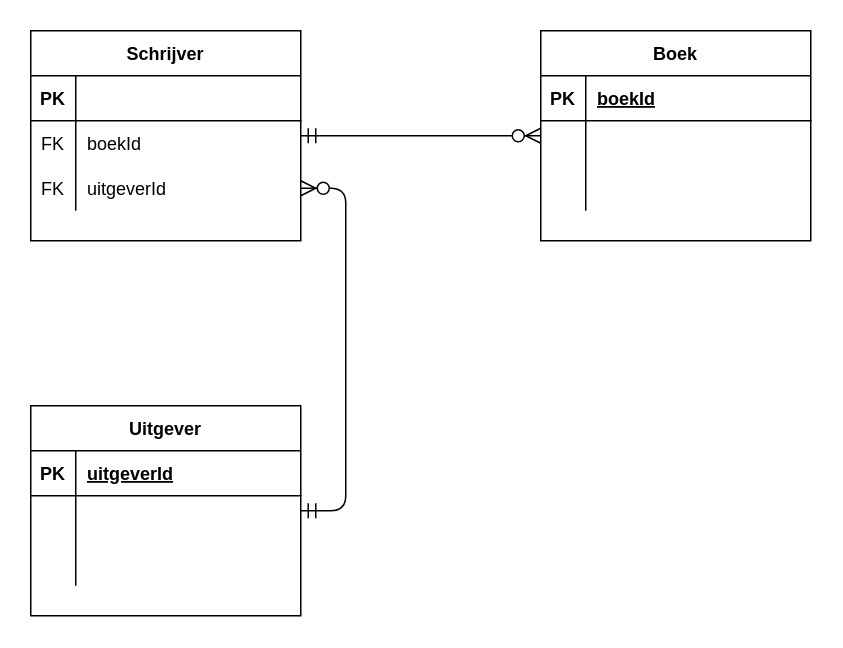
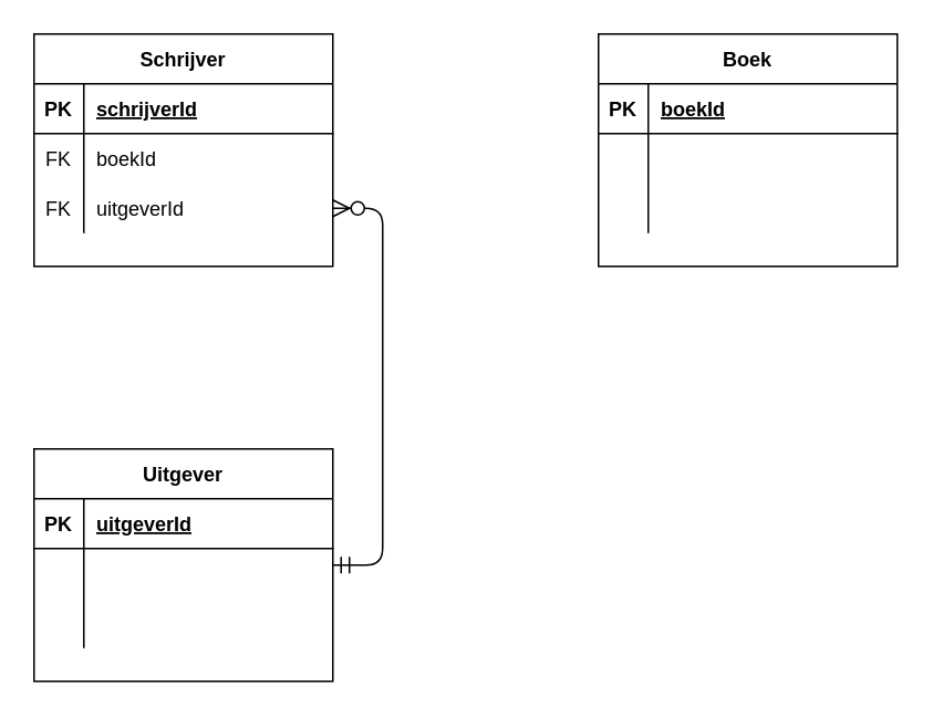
  <mxCell id="0" />
  <mxCell id="1" parent="0" />
  <mxCell id="2" value="Schrijver" style="shape=table;startSize=30;container=1;collapsible=1;childLayout=tableLayout;fixedRows=1;rowLines=0;fontStyle=1;align=center;resizeLast=1;" vertex="1" parent="1"><mxGeometry x="20" y="20" width="180" height="140" as="geometry" /></mxCell>
  <mxCell id="3" value="" style="shape=partialRectangle;collapsible=0;dropTarget=0;pointerEvents=0;fillColor=none;top=0;left=0;bottom=1;right=0;points=[[0,0.5],[1,0.5]];portConstraint=eastwest;" vertex="1" parent="2"><mxGeometry y="30" width="180" height="30" as="geometry" /></mxCell>
  <mxCell id="4" value="PK" style="shape=partialRectangle;connectable=0;fillColor=none;top=0;left=0;bottom=0;right=0;fontStyle=1;overflow=hidden;" vertex="1" parent="3"><mxGeometry width="30" height="30" as="geometry" /></mxCell>
+ <mxCell id="5" value="schrijverId" style="shape=partialRectangle;connectable=0;fillColor=none;top=0;left=0;bottom=0;right=0;align=left;spacingLeft=6;fontStyle=5;overflow=hidden;" vertex="1" parent="3"><mxGeometry x="30" width="150" height="30" as="geometry" /></mxCell>
  <mxCell id="6" value="" style="shape=partialRectangle;collapsible=0;dropTarget=0;pointerEvents=0;fillColor=none;top=0;left=0;bottom=0;right=0;points=[[0,0.5],[1,0.5]];portConstraint=eastwest;" vertex="1" parent="2"><mxGeometry y="60" width="180" height="30" as="geometry" /></mxCell>
  <mxCell id="7" value="FK" style="shape=partialRectangle;connectable=0;fillColor=none;top=0;left=0;bottom=0;right=0;editable=1;overflow=hidden;" vertex="1" parent="6"><mxGeometry width="30" height="30" as="geometry" /></mxCell>
  <mxCell id="8" value="boekId" style="shape=partialRectangle;connectable=0;fillColor=none;top=0;left=0;bottom=0;right=0;align=left;spacingLeft=6;overflow=hidden;" vertex="1" parent="6"><mxGeometry x="30" width="150" height="30" as="geometry" /></mxCell>
  <mxCell id="9" value="" style="shape=partialRectangle;collapsible=0;dropTarget=0;pointerEvents=0;fillColor=none;top=0;left=0;bottom=0;right=0;points=[[0,0.5],[1,0.5]];portConstraint=eastwest;" vertex="1" parent="2"><mxGeometry y="90" width="180" height="30" as="geometry" /></mxCell>
  <mxCell id="10" value="FK" style="shape=partialRectangle;connectable=0;fillColor=none;top=0;left=0;bottom=0;right=0;editable=1;overflow=hidden;" vertex="1" parent="9"><mxGeometry width="30" height="30" as="geometry" /></mxCell>
  <mxCell id="11" value="uitgeverId" style="shape=partialRectangle;connectable=0;fillColor=none;top=0;left=0;bottom=0;right=0;align=left;spacingLeft=6;overflow=hidden;" vertex="1" parent="9"><mxGeometry x="30" width="150" height="30" as="geometry" /></mxCell>
  <mxCell id="12" value="Boek" style="shape=table;startSize=30;container=1;collapsible=1;childLayout=tableLayout;fixedRows=1;rowLines=0;fontStyle=1;align=center;resizeLast=1;" vertex="1" parent="1"><mxGeometry x="360" y="20" width="180" height="140" as="geometry" /></mxCell>
  <mxCell id="13" value="" style="shape=partialRectangle;collapsible=0;dropTarget=0;pointerEvents=0;fillColor=none;top=0;left=0;bottom=1;right=0;points=[[0,0.5],[1,0.5]];portConstraint=eastwest;" vertex="1" parent="12"><mxGeometry y="30" width="180" height="30" as="geometry" /></mxCell>
  <mxCell id="14" value="PK" style="shape=partialRectangle;connectable=0;fillColor=none;top=0;left=0;bottom=0;right=0;fontStyle=1;overflow=hidden;" vertex="1" parent="13"><mxGeometry width="30" height="30" as="geometry" /></mxCell>
  <mxCell id="15" value="boekId" style="shape=partialRectangle;connectable=0;fillColor=none;top=0;left=0;bottom=0;right=0;align=left;spacingLeft=6;fontStyle=5;overflow=hidden;" vertex="1" parent="13"><mxGeometry x="30" width="150" height="30" as="geometry" /></mxCell>
  <mxCell id="16" value="" style="shape=partialRectangle;collapsible=0;dropTarget=0;pointerEvents=0;fillColor=none;top=0;left=0;bottom=0;right=0;points=[[0,0.5],[1,0.5]];portConstraint=eastwest;" vertex="1" parent="12"><mxGeometry y="60" width="180" height="30" as="geometry" /></mxCell>
  <mxCell id="17" value="" style="shape=partialRectangle;connectable=0;fillColor=none;top=0;left=0;bottom=0;right=0;editable=1;overflow=hidden;" vertex="1" parent="16"><mxGeometry width="30" height="30" as="geometry" /></mxCell>
  <mxCell id="18" value="" style="shape=partialRectangle;connectable=0;fillColor=none;top=0;left=0;bottom=0;right=0;align=left;spacingLeft=6;overflow=hidden;" vertex="1" parent="16"><mxGeometry x="30" width="150" height="30" as="geometry" /></mxCell>
  <mxCell id="19" value="" style="shape=partialRectangle;collapsible=0;dropTarget=0;pointerEvents=0;fillColor=none;top=0;left=0;bottom=0;right=0;points=[[0,0.5],[1,0.5]];portConstraint=eastwest;" vertex="1" parent="12"><mxGeometry y="90" width="180" height="30" as="geometry" /></mxCell>
  <mxCell id="20" value="" style="shape=partialRectangle;connectable=0;fillColor=none;top=0;left=0;bottom=0;right=0;editable=1;overflow=hidden;" vertex="1" parent="19"><mxGeometry width="30" height="30" as="geometry" /></mxCell>
  <mxCell id="21" value="" style="shape=partialRectangle;connectable=0;fillColor=none;top=0;left=0;bottom=0;right=0;align=left;spacingLeft=6;overflow=hidden;" vertex="1" parent="19"><mxGeometry x="30" width="150" height="30" as="geometry" /></mxCell>
  <mxCell id="22" value="Uitgever" style="shape=table;startSize=30;container=1;collapsible=1;childLayout=tableLayout;fixedRows=1;rowLines=0;fontStyle=1;align=center;resizeLast=1;" vertex="1" parent="1"><mxGeometry x="20" y="270" width="180" height="140" as="geometry" /></mxCell>
  <mxCell id="23" value="" style="shape=partialRectangle;collapsible=0;dropTarget=0;pointerEvents=0;fillColor=none;top=0;left=0;bottom=1;right=0;points=[[0,0.5],[1,0.5]];portConstraint=eastwest;" vertex="1" parent="22"><mxGeometry y="30" width="180" height="30" as="geometry" /></mxCell>
  <mxCell id="24" value="PK" style="shape=partialRectangle;connectable=0;fillColor=none;top=0;left=0;bottom=0;right=0;fontStyle=1;overflow=hidden;" vertex="1" parent="23"><mxGeometry width="30" height="30" as="geometry" /></mxCell>
  <mxCell id="25" value="uitgeverId" style="shape=partialRectangle;connectable=0;fillColor=none;top=0;left=0;bottom=0;right=0;align=left;spacingLeft=6;fontStyle=5;overflow=hidden;" vertex="1" parent="23"><mxGeometry x="30" width="150" height="30" as="geometry" /></mxCell>
  <mxCell id="26" value="" style="shape=partialRectangle;collapsible=0;dropTarget=0;pointerEvents=0;fillColor=none;top=0;left=0;bottom=0;right=0;points=[[0,0.5],[1,0.5]];portConstraint=eastwest;" vertex="1" parent="22"><mxGeometry y="60" width="180" height="30" as="geometry" /></mxCell>
  <mxCell id="27" value="" style="shape=partialRectangle;connectable=0;fillColor=none;top=0;left=0;bottom=0;right=0;editable=1;overflow=hidden;" vertex="1" parent="26"><mxGeometry width="30" height="30" as="geometry" /></mxCell>
  <mxCell id="28" value="" style="shape=partialRectangle;connectable=0;fillColor=none;top=0;left=0;bottom=0;right=0;align=left;spacingLeft=6;overflow=hidden;" vertex="1" parent="26"><mxGeometry x="30" width="150" height="30" as="geometry" /></mxCell>
  <mxCell id="29" value="" style="shape=partialRectangle;collapsible=0;dropTarget=0;pointerEvents=0;fillColor=none;top=0;left=0;bottom=0;right=0;points=[[0,0.5],[1,0.5]];portConstraint=eastwest;" vertex="1" parent="22"><mxGeometry y="90" width="180" height="30" as="geometry" /></mxCell>
  <mxCell id="30" value="" style="shape=partialRectangle;connectable=0;fillColor=none;top=0;left=0;bottom=0;right=0;editable=1;overflow=hidden;" vertex="1" parent="29"><mxGeometry width="30" height="30" as="geometry" /></mxCell>
  <mxCell id="31" value="" style="shape=partialRectangle;connectable=0;fillColor=none;top=0;left=0;bottom=0;right=0;align=left;spacingLeft=6;overflow=hidden;" vertex="1" parent="29"><mxGeometry x="30" width="150" height="30" as="geometry" /></mxCell>
- <mxCell id="32" value="" style="edgeStyle=entityRelationEdgeStyle;fontSize=12;html=1;endArrow=ERzeroToMany;startArrow=ERmandOne;endSize=8;startSize=8;" edge="1" parent="1" source="2" target="12"><mxGeometry width="100" height="100" relative="1" as="geometry"><mxPoint x="270" y="220" as="sourcePoint" /><mxPoint x="370" y="120" as="targetPoint" /></mxGeometry></mxCell>
  <mxCell id="33" value="" style="edgeStyle=entityRelationEdgeStyle;fontSize=12;html=1;endArrow=ERzeroToMany;startArrow=ERmandOne;endSize=8;startSize=8;entryX=1;entryY=0.5;entryDx=0;entryDy=0;" edge="1" parent="1" source="22" target="9"><mxGeometry width="100" height="100" relative="1" as="geometry"><mxPoint x="210" y="100" as="sourcePoint" /><mxPoint x="370" y="100" as="targetPoint" /></mxGeometry></mxCell>
